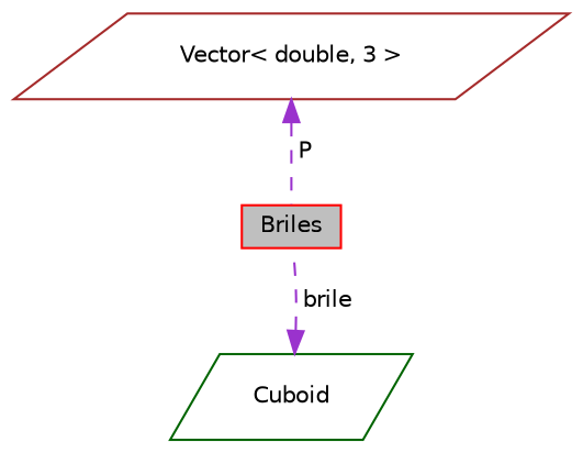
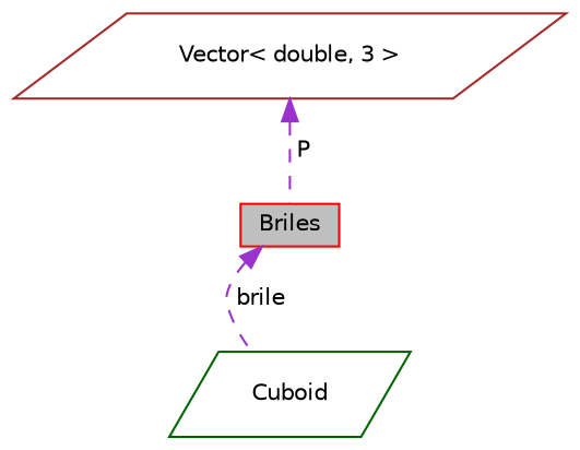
  digraph {
    node [fillcolor=white fontname=Helvetica fontsize=10 shape=parallelogram style=filled]
    edge [color=darkorchid3 dir=back fontname=Helvetica fontsize=10 labelfontname=Helvetica labelfontsize=10 style=dashed]
    n1 [color=red fillcolor=grey75 fontcolor=black height=0.2 label=Briles shape=box width=0.4]
    n2 [color=darkgreen height=0.2 label=Cuboid width=0.4]
    n3 [color=brown height=0.2 label="Vector\< double, 3 \>" width=0.4]
-   n2 -> n1 [label=" brile"]
+   n1 -> n2 [label=" brile"]
    n3 -> n1 [label=" P"]
  }
